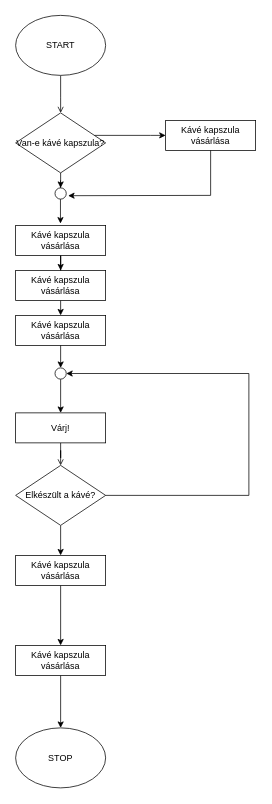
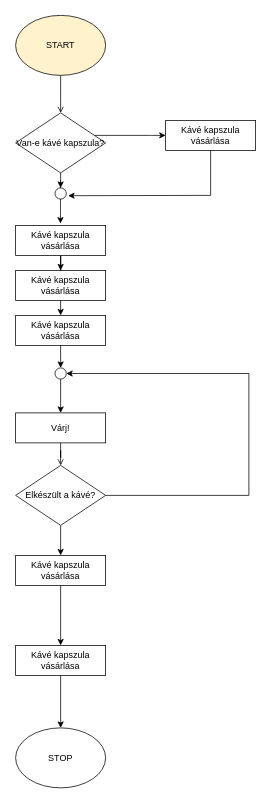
  <mxCell id="0" />
  <mxCell id="1" parent="0" />
  <mxCell id="2" value="" style="edgeStyle=orthogonalEdgeStyle;rounded=0;orthogonalLoop=1;jettySize=auto;html=1;endArrow=open;" parent="1" source="3" target="8" edge="1"><mxGeometry relative="1" as="geometry"><Array as="points"><mxPoint x="80" y="130" /><mxPoint x="80" y="130" /></Array></mxGeometry></mxCell>
- <mxCell id="3" value="START" style="ellipse;whiteSpace=wrap;html=1;" parent="1" vertex="1"><mxGeometry x="20" y="20" width="120" height="80" as="geometry" /></mxCell>
+ <mxCell id="3" value="START" style="ellipse;whiteSpace=wrap;html=1;fillColor=#fff2cc;" parent="1" vertex="1"><mxGeometry x="20" y="20" width="120" height="80" as="geometry" /></mxCell>
  <mxCell id="4" value="STOP" style="ellipse;whiteSpace=wrap;html=1;" parent="1" vertex="1"><mxGeometry x="20" y="970" width="120" height="80" as="geometry" /></mxCell>
  <mxCell id="5" value="" style="endArrow=classic;html=1;rounded=0;" parent="1" source="8" edge="1"><mxGeometry width="50" height="50" relative="1" as="geometry"><mxPoint x="79.5" y="100" as="sourcePoint" /><mxPoint x="80" y="150" as="targetPoint" /><Array as="points" /></mxGeometry></mxCell>
  <mxCell id="6" value="Kávé kapszula vásárlása" style="rounded=0;whiteSpace=wrap;html=1;" parent="1" vertex="1"><mxGeometry x="220" y="160" width="120" height="40" as="geometry" /></mxCell>
  <mxCell id="7" value="" style="edgeStyle=orthogonalEdgeStyle;rounded=0;orthogonalLoop=1;jettySize=auto;html=1;" parent="1" source="8" target="6" edge="1"><mxGeometry relative="1" as="geometry"><Array as="points"><mxPoint x="200" y="180" /><mxPoint x="200" y="180" /></Array></mxGeometry></mxCell>
  <mxCell id="8" value="Van-e kávé kapszula?" style="rhombus;whiteSpace=wrap;html=1;" parent="1" vertex="1"><mxGeometry x="20" y="150" width="120" height="80" as="geometry" /></mxCell>
  <mxCell id="9" style="edgeStyle=orthogonalEdgeStyle;rounded=0;orthogonalLoop=1;jettySize=auto;html=1;exitX=0.5;exitY=1;exitDx=0;exitDy=0;" parent="1" source="8" target="8" edge="1"><mxGeometry relative="1" as="geometry" /></mxCell>
  <mxCell id="10" value="" style="endArrow=classic;html=1;rounded=0;exitX=0.5;exitY=1;exitDx=0;exitDy=0;entryX=1.167;entryY=0.694;entryDx=0;entryDy=0;entryPerimeter=0;" parent="1" source="6" target="12" edge="1"><mxGeometry width="50" height="50" relative="1" as="geometry"><mxPoint x="277.5" y="200" as="sourcePoint" /><mxPoint x="97.5" y="260" as="targetPoint" /><Array as="points"><mxPoint x="280" y="260" /></Array></mxGeometry></mxCell>
  <mxCell id="11" value="" style="edgeStyle=orthogonalEdgeStyle;rounded=0;orthogonalLoop=1;jettySize=auto;html=1;" parent="1" edge="1"><mxGeometry relative="1" as="geometry"><mxPoint x="79.79" y="240" as="sourcePoint" /><mxPoint x="79.79" y="297.5" as="targetPoint" /></mxGeometry></mxCell>
  <mxCell id="12" value="" style="ellipse;whiteSpace=wrap;html=1;aspect=fixed;" parent="1" vertex="1"><mxGeometry x="72.5" y="250" width="15" height="15" as="geometry" /></mxCell>
  <mxCell id="13" value="" style="endArrow=classic;html=1;rounded=0;entryX=0.5;entryY=0;entryDx=0;entryDy=0;" parent="1" target="12" edge="1"><mxGeometry width="50" height="50" relative="1" as="geometry"><mxPoint x="80" y="230" as="sourcePoint" /><mxPoint x="190" y="230" as="targetPoint" /></mxGeometry></mxCell>
  <mxCell id="14" style="edgeStyle=orthogonalEdgeStyle;rounded=0;orthogonalLoop=1;jettySize=auto;html=1;exitX=0.5;exitY=1;exitDx=0;exitDy=0;entryX=0.5;entryY=0;entryDx=0;entryDy=0;" parent="1" source="30" target="28" edge="1"><mxGeometry relative="1" as="geometry" /></mxCell>
  <mxCell id="15" value="Kávé kapszula vásárlása" style="rounded=0;whiteSpace=wrap;html=1;" parent="1" vertex="1"><mxGeometry x="20" y="420" width="120" height="40" as="geometry" /></mxCell>
  <mxCell id="16" style="edgeStyle=orthogonalEdgeStyle;rounded=0;orthogonalLoop=1;jettySize=auto;html=1;exitX=0.5;exitY=1;exitDx=0;exitDy=0;entryX=0.5;entryY=0;entryDx=0;entryDy=0;" parent="1" source="17" target="15" edge="1"><mxGeometry relative="1" as="geometry" /></mxCell>
  <mxCell id="17" value="Kávé kapszula vásárlása" style="rounded=0;whiteSpace=wrap;html=1;" parent="1" vertex="1"><mxGeometry x="20" y="360" width="120" height="40" as="geometry" /></mxCell>
  <mxCell id="18" style="edgeStyle=orthogonalEdgeStyle;rounded=0;orthogonalLoop=1;jettySize=auto;html=1;entryX=0.5;entryY=0;entryDx=0;entryDy=0;" parent="1" source="19" target="17" edge="1"><mxGeometry relative="1" as="geometry" /></mxCell>
  <mxCell id="19" value="Kávé kapszula vásárlása" style="rounded=0;whiteSpace=wrap;html=1;" parent="1" vertex="1"><mxGeometry x="20" y="300" width="120" height="40" as="geometry" /></mxCell>
  <mxCell id="20" value="" style="edgeStyle=orthogonalEdgeStyle;rounded=0;orthogonalLoop=1;jettySize=auto;html=1;" edge="1" parent="1" source="21" target="23"><mxGeometry relative="1" as="geometry" /></mxCell>
  <mxCell id="21" value="Kávé kapszula vásárlása" style="rounded=0;whiteSpace=wrap;html=1;" parent="1" vertex="1"><mxGeometry x="20" y="740" width="120" height="40" as="geometry" /></mxCell>
  <mxCell id="22" value="" style="edgeStyle=orthogonalEdgeStyle;rounded=0;orthogonalLoop=1;jettySize=auto;html=1;" edge="1" parent="1" source="23" target="4"><mxGeometry relative="1" as="geometry" /></mxCell>
  <mxCell id="23" value="Kávé kapszula vásárlása" style="rounded=0;whiteSpace=wrap;html=1;" parent="1" vertex="1"><mxGeometry x="20" y="860" width="120" height="40" as="geometry" /></mxCell>
  <mxCell id="24" value="" style="edgeStyle=orthogonalEdgeStyle;rounded=0;orthogonalLoop=1;jettySize=auto;html=1;" edge="1" parent="1" source="25" target="21"><mxGeometry relative="1" as="geometry" /></mxCell>
  <mxCell id="25" value="Elkészült a kávé?" style="rhombus;whiteSpace=wrap;html=1;" parent="1" vertex="1"><mxGeometry x="20" y="620" width="120" height="80" as="geometry" /></mxCell>
  <mxCell id="26" value="" style="edgeStyle=orthogonalEdgeStyle;rounded=0;orthogonalLoop=1;jettySize=auto;html=1;endArrow=open;" parent="1" source="28" target="25" edge="1"><mxGeometry relative="1" as="geometry" /></mxCell>
  <mxCell id="27" style="edgeStyle=orthogonalEdgeStyle;rounded=0;orthogonalLoop=1;jettySize=auto;html=1;entryX=1;entryY=0.5;entryDx=0;entryDy=0;exitX=1;exitY=0.5;exitDx=0;exitDy=0;" parent="1" source="25" target="30" edge="1"><mxGeometry relative="1" as="geometry"><mxPoint x="330" y="510" as="targetPoint" /><Array as="points"><mxPoint x="331" y="660" /><mxPoint x="331" y="498" /></Array></mxGeometry></mxCell>
  <mxCell id="28" value="Várj!" style="rounded=0;whiteSpace=wrap;html=1;" parent="1" vertex="1"><mxGeometry x="20" y="550" width="120" height="40" as="geometry" /></mxCell>
  <mxCell id="29" value="" style="edgeStyle=orthogonalEdgeStyle;rounded=0;orthogonalLoop=1;jettySize=auto;html=1;exitX=0.5;exitY=1;exitDx=0;exitDy=0;entryX=0.5;entryY=0;entryDx=0;entryDy=0;" parent="1" source="15" target="30" edge="1"><mxGeometry relative="1" as="geometry"><mxPoint x="80" y="460" as="sourcePoint" /><mxPoint x="80" y="550" as="targetPoint" /></mxGeometry></mxCell>
  <mxCell id="30" value="" style="ellipse;whiteSpace=wrap;html=1;aspect=fixed;" parent="1" vertex="1"><mxGeometry x="72.5" y="490" width="15" height="15" as="geometry" /></mxCell>
